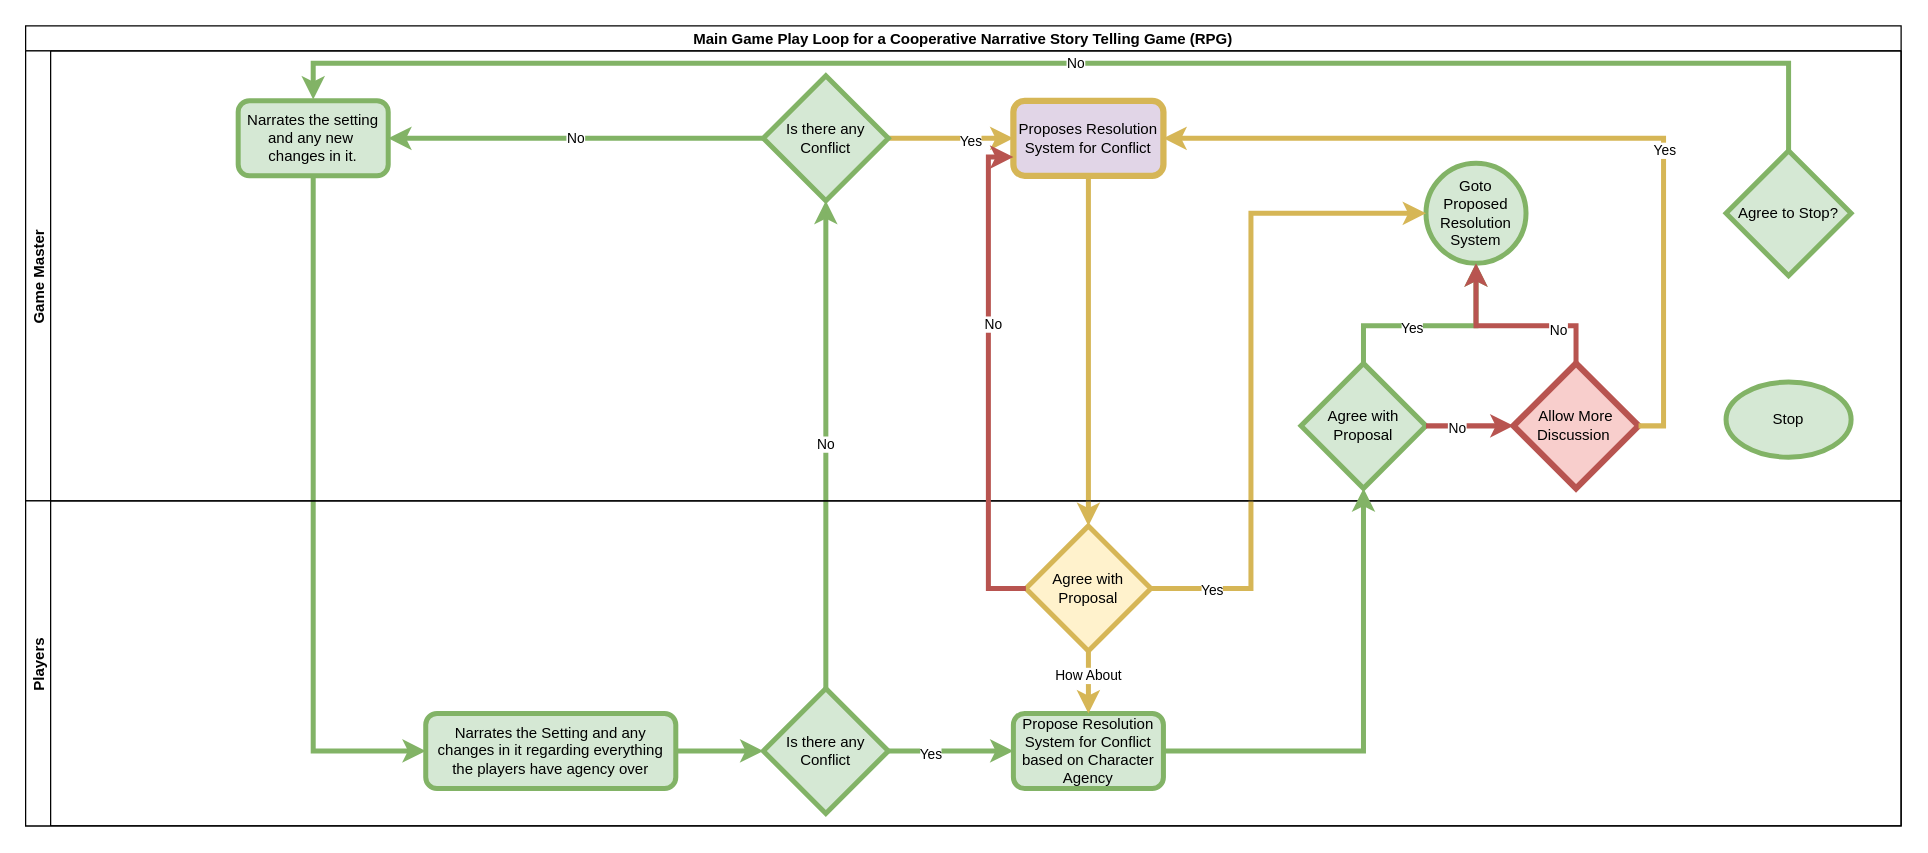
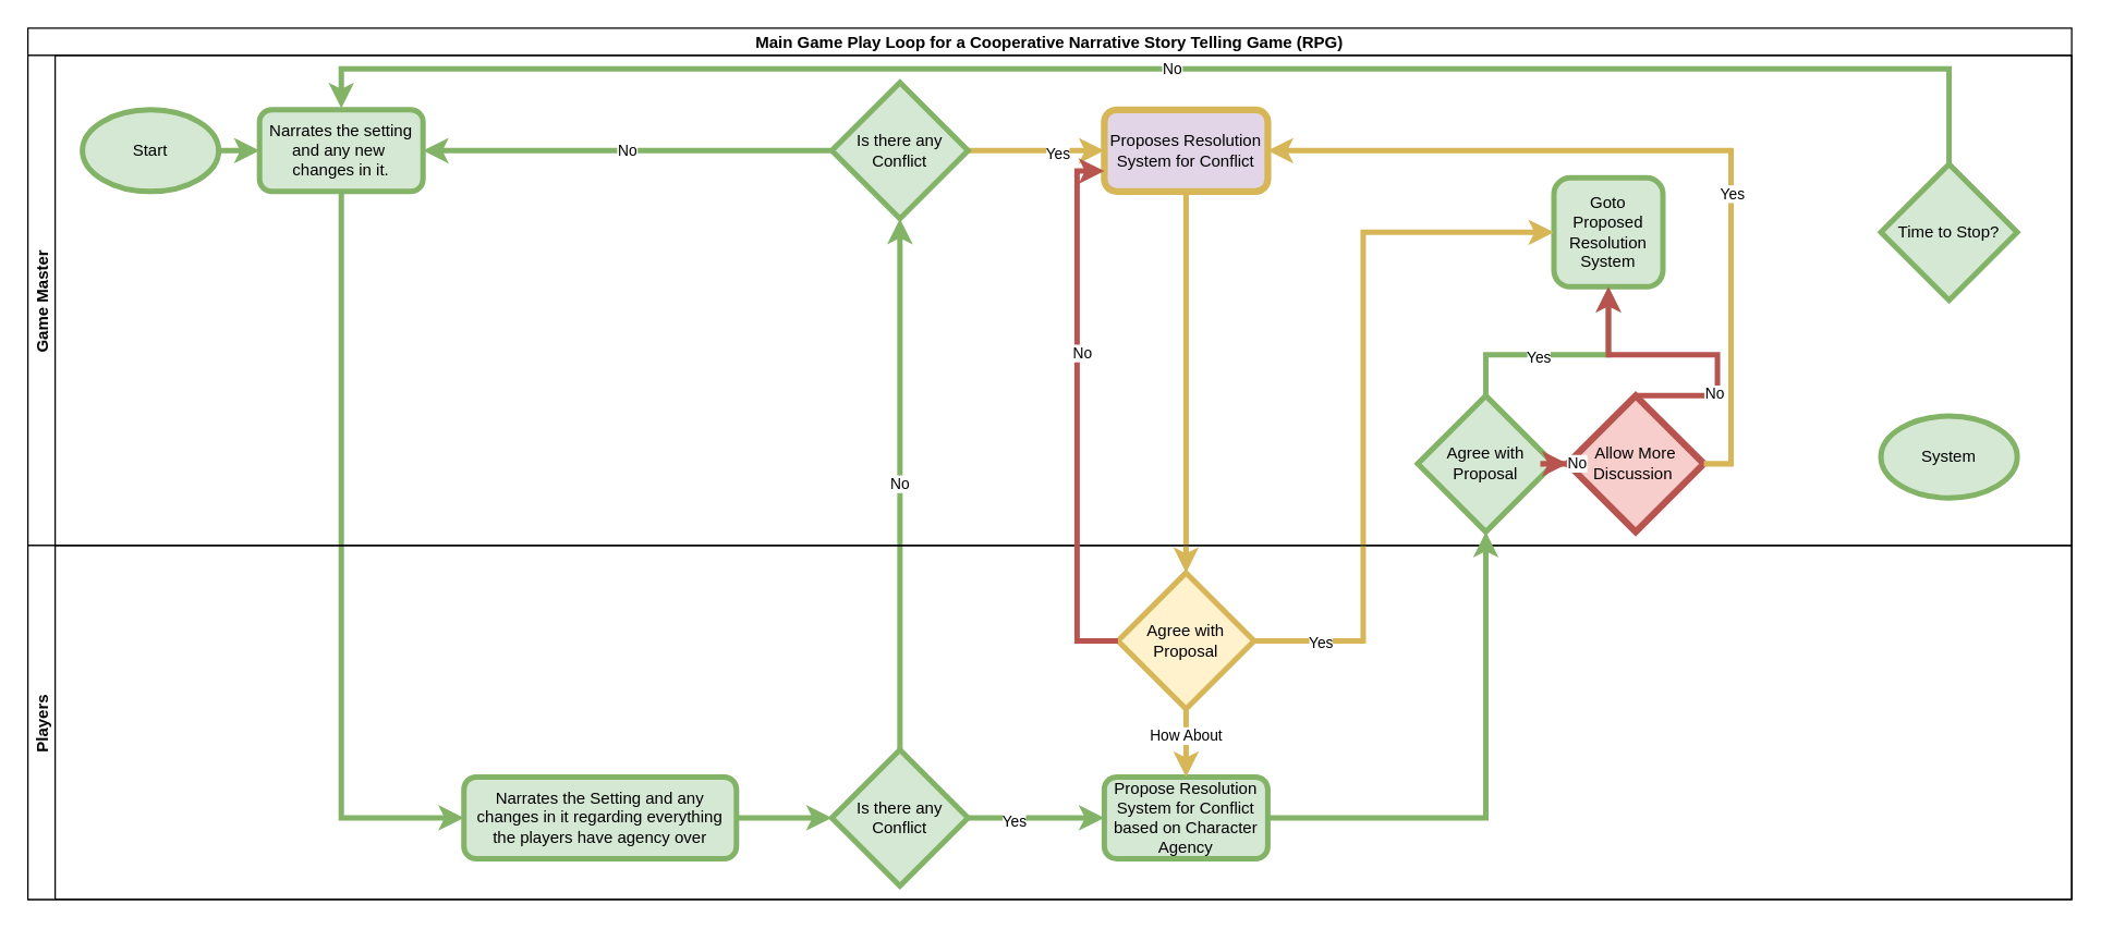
  <mxCell id="0" />
  <mxCell id="1" parent="0" />
  <mxCell id="2" value="Main Game Play Loop for a Cooperative Narrative Story Telling Game (RPG)" style="swimlane;childLayout=stackLayout;resizeParent=1;resizeParentMax=0;horizontal=1;startSize=20;horizontalStack=0;" parent="1" vertex="1"><mxGeometry x="20" y="20" width="1500" height="640" as="geometry" /></mxCell>
  <mxCell id="3" value="No" style="edgeStyle=orthogonalEdgeStyle;rounded=0;orthogonalLoop=1;jettySize=auto;html=1;entryX=0.5;entryY=1;entryDx=0;entryDy=0;startArrow=none;startFill=0;entryPerimeter=0;fillColor=#d5e8d4;strokeColor=#82b366;strokeWidth=4;" parent="2" source="37" target="17" edge="1"><mxGeometry relative="1" as="geometry"><mxPoint x="640" y="110" as="targetPoint" /></mxGeometry></mxCell>
  <mxCell id="4" style="edgeStyle=orthogonalEdgeStyle;rounded=0;orthogonalLoop=1;jettySize=auto;html=1;entryX=0;entryY=0.5;entryDx=0;entryDy=0;startArrow=none;startFill=0;exitX=0.5;exitY=1;exitDx=0;exitDy=0;strokeWidth=4;fillColor=#d5e8d4;strokeColor=#82b366;" parent="2" source="6" target="33" edge="1"><mxGeometry relative="1" as="geometry" /></mxCell>
  <mxCell id="5" value="Game Master" style="swimlane;startSize=20;horizontal=0;" parent="2" vertex="1"><mxGeometry y="20" width="1500" height="360" as="geometry" /></mxCell>
  <mxCell id="6" value="Narrates the setting and any new&amp;nbsp; changes in it." style="rounded=1;whiteSpace=wrap;html=1;fillColor=#d5e8d4;strokeColor=#82b366;strokeWidth=4;" parent="5" vertex="1"><mxGeometry x="170" y="40" width="120" height="60" as="geometry" /></mxCell>
  <mxCell id="7" style="edgeStyle=orthogonalEdgeStyle;rounded=0;orthogonalLoop=1;jettySize=auto;html=1;entryX=0;entryY=0.5;entryDx=0;entryDy=0;startArrow=none;startFill=0;exitX=1;exitY=0.5;exitDx=0;exitDy=0;exitPerimeter=0;fillColor=#fff2cc;strokeColor=#d6b656;strokeWidth=4;" parent="5" source="17" target="9" edge="1"><mxGeometry relative="1" as="geometry"><mxPoint x="700" y="60" as="sourcePoint" /></mxGeometry></mxCell>
  <mxCell id="8" value="Yes" style="edgeLabel;html=1;align=center;verticalAlign=middle;resizable=0;points=[];" vertex="1" connectable="0" parent="7"><mxGeometry x="0.291" y="-2" relative="1" as="geometry"><mxPoint as="offset" /></mxGeometry></mxCell>
  <mxCell id="9" value="Proposes Resolution System for Conflict" style="rounded=1;whiteSpace=wrap;html=1;fillColor=#e1d5e7;strokeColor=#d6b656;strokeWidth=5;" parent="5" vertex="1"><mxGeometry x="790" y="40" width="120" height="60" as="geometry" /></mxCell>
- <mxCell id="10" value="Goto Proposed Resolution System" style="ellipse;whiteSpace=wrap;html=1;aspect=fixed;strokeWidth=4;fillColor=#d5e8d4;strokeColor=#82b366;" parent="5" vertex="1"><mxGeometry x="1120" y="90" width="80" height="80" as="geometry" /></mxCell>
+ <mxCell id="10" value="Goto Proposed Resolution System" style="whiteSpace=wrap;html=1;aspect=fixed;strokeWidth=4;fillColor=#d5e8d4;strokeColor=#82b366;rounded=1;" parent="5" vertex="1"><mxGeometry x="1120" y="90" width="80" height="80" as="geometry" /></mxCell>
+ <mxCell id="11" style="edgeStyle=orthogonalEdgeStyle;rounded=0;orthogonalLoop=1;jettySize=auto;html=1;startArrow=none;startFill=0;strokeWidth=4;fillColor=#d5e8d4;strokeColor=#82b366;" parent="5" source="12" target="6" edge="1"><mxGeometry relative="1" as="geometry" /></mxCell>
+ <mxCell id="12" value="Start" style="strokeWidth=4;html=1;shape=mxgraph.flowchart.start_1;whiteSpace=wrap;fillColor=#d5e8d4;strokeColor=#82b366;" parent="5" vertex="1"><mxGeometry x="40" y="40" width="100" height="60" as="geometry" /></mxCell>
  <mxCell id="13" value="No" style="edgeStyle=orthogonalEdgeStyle;rounded=0;orthogonalLoop=1;jettySize=auto;html=1;startArrow=none;startFill=0;fillColor=#d5e8d4;strokeColor=#82b366;strokeWidth=4;exitX=0.5;exitY=0;exitDx=0;exitDy=0;exitPerimeter=0;" parent="5" source="14" edge="1"><mxGeometry relative="1" as="geometry"><Array as="points"><mxPoint x="1410" y="10" /><mxPoint x="230" y="10" /></Array><mxPoint x="230" y="39" as="targetPoint" /></mxGeometry></mxCell>
- <mxCell id="14" value="Agree to Stop?" style="strokeWidth=4;html=1;shape=mxgraph.flowchart.decision;whiteSpace=wrap;fillColor=#d5e8d4;strokeColor=#82b366;" parent="5" vertex="1"><mxGeometry x="1360" y="80" width="100" height="100" as="geometry" /></mxCell>
- <mxCell id="15" value="Stop" style="strokeWidth=4;html=1;shape=mxgraph.flowchart.start_1;whiteSpace=wrap;fillColor=#d5e8d4;strokeColor=#82b366;" parent="5" vertex="1"><mxGeometry x="1360" y="265" width="100" height="60" as="geometry" /></mxCell>
+ <mxCell id="14" value="Time to Stop?" style="strokeWidth=4;html=1;shape=mxgraph.flowchart.decision;whiteSpace=wrap;fillColor=#d5e8d4;strokeColor=#82b366;" parent="5" vertex="1"><mxGeometry x="1360" y="80" width="100" height="100" as="geometry" /></mxCell>
+ <mxCell id="15" value="System" style="strokeWidth=4;html=1;shape=mxgraph.flowchart.start_1;whiteSpace=wrap;fillColor=#d5e8d4;strokeColor=#82b366;" parent="5" vertex="1"><mxGeometry x="1360" y="265" width="100" height="60" as="geometry" /></mxCell>
  <mxCell id="16" value="No" style="edgeStyle=orthogonalEdgeStyle;rounded=0;orthogonalLoop=1;jettySize=auto;html=1;entryX=1;entryY=0.5;entryDx=0;entryDy=0;startArrow=none;startFill=0;strokeWidth=4;fillColor=#d5e8d4;strokeColor=#82b366;" edge="1" parent="5" source="17" target="6"><mxGeometry relative="1" as="geometry" /></mxCell>
  <mxCell id="17" value="Is there any Conflict" style="strokeWidth=4;html=1;shape=mxgraph.flowchart.decision;whiteSpace=wrap;fillColor=#d5e8d4;strokeColor=#82b366;" vertex="1" parent="5"><mxGeometry x="590" y="20" width="100" height="100" as="geometry" /></mxCell>
  <mxCell id="18" value="Agree with Proposal" style="strokeWidth=4;html=1;shape=mxgraph.flowchart.decision;whiteSpace=wrap;fillColor=#d5e8d4;strokeColor=#82b366;" parent="5" vertex="1"><mxGeometry x="1020" y="250" width="100" height="100" as="geometry" /></mxCell>
  <mxCell id="19" style="edgeStyle=orthogonalEdgeStyle;rounded=0;orthogonalLoop=1;jettySize=auto;html=1;startArrow=none;startFill=0;exitX=0.5;exitY=0;exitDx=0;exitDy=0;exitPerimeter=0;strokeWidth=4;fillColor=#d5e8d4;strokeColor=#82b366;" parent="5" source="18" edge="1"><mxGeometry relative="1" as="geometry"><mxPoint x="1040" y="60" as="sourcePoint" /><Array as="points"><mxPoint x="1070" y="220" /><mxPoint x="1160" y="220" /></Array><mxPoint x="1160" y="170" as="targetPoint" /></mxGeometry></mxCell>
  <mxCell id="20" value="Yes" style="edgeLabel;html=1;align=center;verticalAlign=middle;resizable=0;points=[];" parent="19" vertex="1" connectable="0"><mxGeometry x="-0.2" y="-1" relative="1" as="geometry"><mxPoint as="offset" /></mxGeometry></mxCell>
- <mxCell id="21" value="Allow More Discussion&amp;nbsp;" style="strokeWidth=5;html=1;shape=mxgraph.flowchart.decision;whiteSpace=wrap;fillColor=#f8cecc;strokeColor=#b85450;" parent="5" vertex="1"><mxGeometry x="1190" y="250" width="100" height="100" as="geometry" /></mxCell>
+ <mxCell id="21" value="Allow More Discussion&amp;nbsp;" style="strokeWidth=5;html=1;shape=mxgraph.flowchart.decision;whiteSpace=wrap;fillColor=#f8cecc;strokeColor=#b85450;" parent="5" vertex="1"><mxGeometry x="1130" y="250" width="100" height="100" as="geometry" /></mxCell>
  <mxCell id="22" style="edgeStyle=orthogonalEdgeStyle;rounded=0;orthogonalLoop=1;jettySize=auto;html=1;startArrow=none;startFill=0;exitX=0.5;exitY=0;exitDx=0;exitDy=0;exitPerimeter=0;fillColor=#f8cecc;strokeColor=#b85450;strokeWidth=4;" parent="5" source="21" edge="1"><mxGeometry relative="1" as="geometry"><mxPoint x="1160" y="170" as="targetPoint" /><Array as="points"><mxPoint x="1240" y="220" /><mxPoint x="1160" y="220" /></Array></mxGeometry></mxCell>
  <mxCell id="23" value="No" style="edgeLabel;html=1;align=center;verticalAlign=middle;resizable=0;points=[];" parent="22" vertex="1" connectable="0"><mxGeometry x="-0.432" y="3" relative="1" as="geometry"><mxPoint as="offset" /></mxGeometry></mxCell>
  <mxCell id="24" style="edgeStyle=orthogonalEdgeStyle;rounded=0;orthogonalLoop=1;jettySize=auto;html=1;entryX=1;entryY=0.5;entryDx=0;entryDy=0;startArrow=none;startFill=0;exitX=1;exitY=0.5;exitDx=0;exitDy=0;exitPerimeter=0;fillColor=#fff2cc;strokeColor=#d6b656;strokeWidth=4;" parent="5" source="21" target="9" edge="1"><mxGeometry relative="1" as="geometry" /></mxCell>
  <mxCell id="25" value="Yes" style="edgeLabel;html=1;align=center;verticalAlign=middle;resizable=0;points=[];" parent="24" vertex="1" connectable="0"><mxGeometry x="-0.258" relative="1" as="geometry"><mxPoint as="offset" /></mxGeometry></mxCell>
  <mxCell id="26" style="edgeStyle=orthogonalEdgeStyle;rounded=0;orthogonalLoop=1;jettySize=auto;html=1;entryX=0;entryY=0.5;entryDx=0;entryDy=0;entryPerimeter=0;startArrow=none;startFill=0;fillColor=#f8cecc;strokeColor=#b85450;strokeWidth=4;" parent="5" source="18" target="21" edge="1"><mxGeometry relative="1" as="geometry" /></mxCell>
  <mxCell id="27" value="No" style="edgeLabel;html=1;align=center;verticalAlign=middle;resizable=0;points=[];" parent="26" vertex="1" connectable="0"><mxGeometry x="-0.32" y="-1" relative="1" as="geometry"><mxPoint as="offset" /></mxGeometry></mxCell>
  <mxCell id="28" style="edgeStyle=orthogonalEdgeStyle;rounded=0;orthogonalLoop=1;jettySize=auto;html=1;entryX=0;entryY=0.5;entryDx=0;entryDy=0;startArrow=none;startFill=0;strokeWidth=4;jumpStyle=arc;fillColor=#fff2cc;strokeColor=#d6b656;" edge="1" parent="2" source="39" target="10"><mxGeometry relative="1" as="geometry"><Array as="points"><mxPoint x="980" y="450" /><mxPoint x="980" y="150" /></Array></mxGeometry></mxCell>
  <mxCell id="29" value="Yes" style="edgeLabel;html=1;align=center;verticalAlign=middle;resizable=0;points=[];" vertex="1" connectable="0" parent="28"><mxGeometry x="-0.817" y="-1" relative="1" as="geometry"><mxPoint as="offset" /></mxGeometry></mxCell>
  <mxCell id="30" style="edgeStyle=orthogonalEdgeStyle;rounded=0;orthogonalLoop=1;jettySize=auto;html=1;startArrow=none;startFill=0;strokeWidth=4;fillColor=#fff2cc;strokeColor=#d6b656;" edge="1" parent="2" source="9" target="39"><mxGeometry relative="1" as="geometry" /></mxCell>
  <mxCell id="31" value="Players" style="swimlane;startSize=20;horizontal=0;" parent="2" vertex="1"><mxGeometry y="380" width="1500" height="260" as="geometry" /></mxCell>
  <mxCell id="32" style="edgeStyle=orthogonalEdgeStyle;rounded=0;orthogonalLoop=1;jettySize=auto;html=1;entryX=0;entryY=0.5;entryDx=0;entryDy=0;entryPerimeter=0;startArrow=none;startFill=0;strokeWidth=4;fillColor=#d5e8d4;strokeColor=#82b366;" edge="1" parent="31" source="33" target="37"><mxGeometry relative="1" as="geometry" /></mxCell>
  <mxCell id="33" value="Narrates the Setting and any changes in it regarding everything the players have agency over" style="rounded=1;whiteSpace=wrap;html=1;strokeWidth=4;fillColor=#d5e8d4;strokeColor=#82b366;" parent="31" vertex="1"><mxGeometry x="320" y="170" width="200" height="60" as="geometry" /></mxCell>
  <mxCell id="34" value="Propose Resolution System for Conflict based on Character Agency" style="rounded=1;whiteSpace=wrap;html=1;strokeWidth=4;fillColor=#d5e8d4;strokeColor=#82b366;" parent="31" vertex="1"><mxGeometry x="790" y="170" width="120" height="60" as="geometry" /></mxCell>
  <mxCell id="35" style="edgeStyle=orthogonalEdgeStyle;rounded=0;orthogonalLoop=1;jettySize=auto;html=1;entryX=0;entryY=0.5;entryDx=0;entryDy=0;startArrow=none;startFill=0;strokeWidth=4;fillColor=#d5e8d4;strokeColor=#82b366;" edge="1" parent="31" source="37" target="34"><mxGeometry relative="1" as="geometry" /></mxCell>
  <mxCell id="36" value="Yes" style="edgeLabel;html=1;align=center;verticalAlign=middle;resizable=0;points=[];" vertex="1" connectable="0" parent="35"><mxGeometry x="-0.345" y="-2" relative="1" as="geometry"><mxPoint as="offset" /></mxGeometry></mxCell>
  <mxCell id="37" value="Is there any Conflict" style="strokeWidth=4;html=1;shape=mxgraph.flowchart.decision;whiteSpace=wrap;fillColor=#d5e8d4;strokeColor=#82b366;" vertex="1" parent="31"><mxGeometry x="590" y="150" width="100" height="100" as="geometry" /></mxCell>
  <mxCell id="38" value="How About" style="edgeStyle=orthogonalEdgeStyle;rounded=0;orthogonalLoop=1;jettySize=auto;html=1;startArrow=none;startFill=0;strokeWidth=4;fillColor=#fff2cc;strokeColor=#d6b656;" edge="1" parent="31" source="39" target="34"><mxGeometry x="-0.2" relative="1" as="geometry"><mxPoint as="offset" /></mxGeometry></mxCell>
  <mxCell id="39" value="Agree with Proposal" style="strokeWidth=4;html=1;shape=mxgraph.flowchart.decision;whiteSpace=wrap;fillColor=#fff2cc;strokeColor=#d6b656;" vertex="1" parent="31"><mxGeometry x="800" y="20" width="100" height="100" as="geometry" /></mxCell>
  <mxCell id="40" style="edgeStyle=orthogonalEdgeStyle;rounded=0;jumpStyle=arc;orthogonalLoop=1;jettySize=auto;html=1;entryX=0;entryY=0.75;entryDx=0;entryDy=0;startArrow=none;startFill=0;strokeWidth=4;exitX=0;exitY=0.5;exitDx=0;exitDy=0;exitPerimeter=0;fillColor=#f8cecc;strokeColor=#b85450;" edge="1" parent="2" source="39" target="9"><mxGeometry relative="1" as="geometry" /></mxCell>
  <mxCell id="41" value="No" style="edgeLabel;html=1;align=center;verticalAlign=middle;resizable=0;points=[];" vertex="1" connectable="0" parent="40"><mxGeometry x="0.225" y="-3" relative="1" as="geometry"><mxPoint as="offset" /></mxGeometry></mxCell>
  <mxCell id="42" style="edgeStyle=orthogonalEdgeStyle;rounded=0;orthogonalLoop=1;jettySize=auto;html=1;entryX=0.5;entryY=1;entryDx=0;entryDy=0;entryPerimeter=0;startArrow=none;startFill=0;strokeWidth=4;fillColor=#d5e8d4;strokeColor=#82b366;jumpStyle=arc;exitX=1;exitY=0.5;exitDx=0;exitDy=0;" parent="2" source="34" target="18" edge="1"><mxGeometry relative="1" as="geometry"><Array as="points"><mxPoint x="1070" y="580" /></Array></mxGeometry></mxCell>
